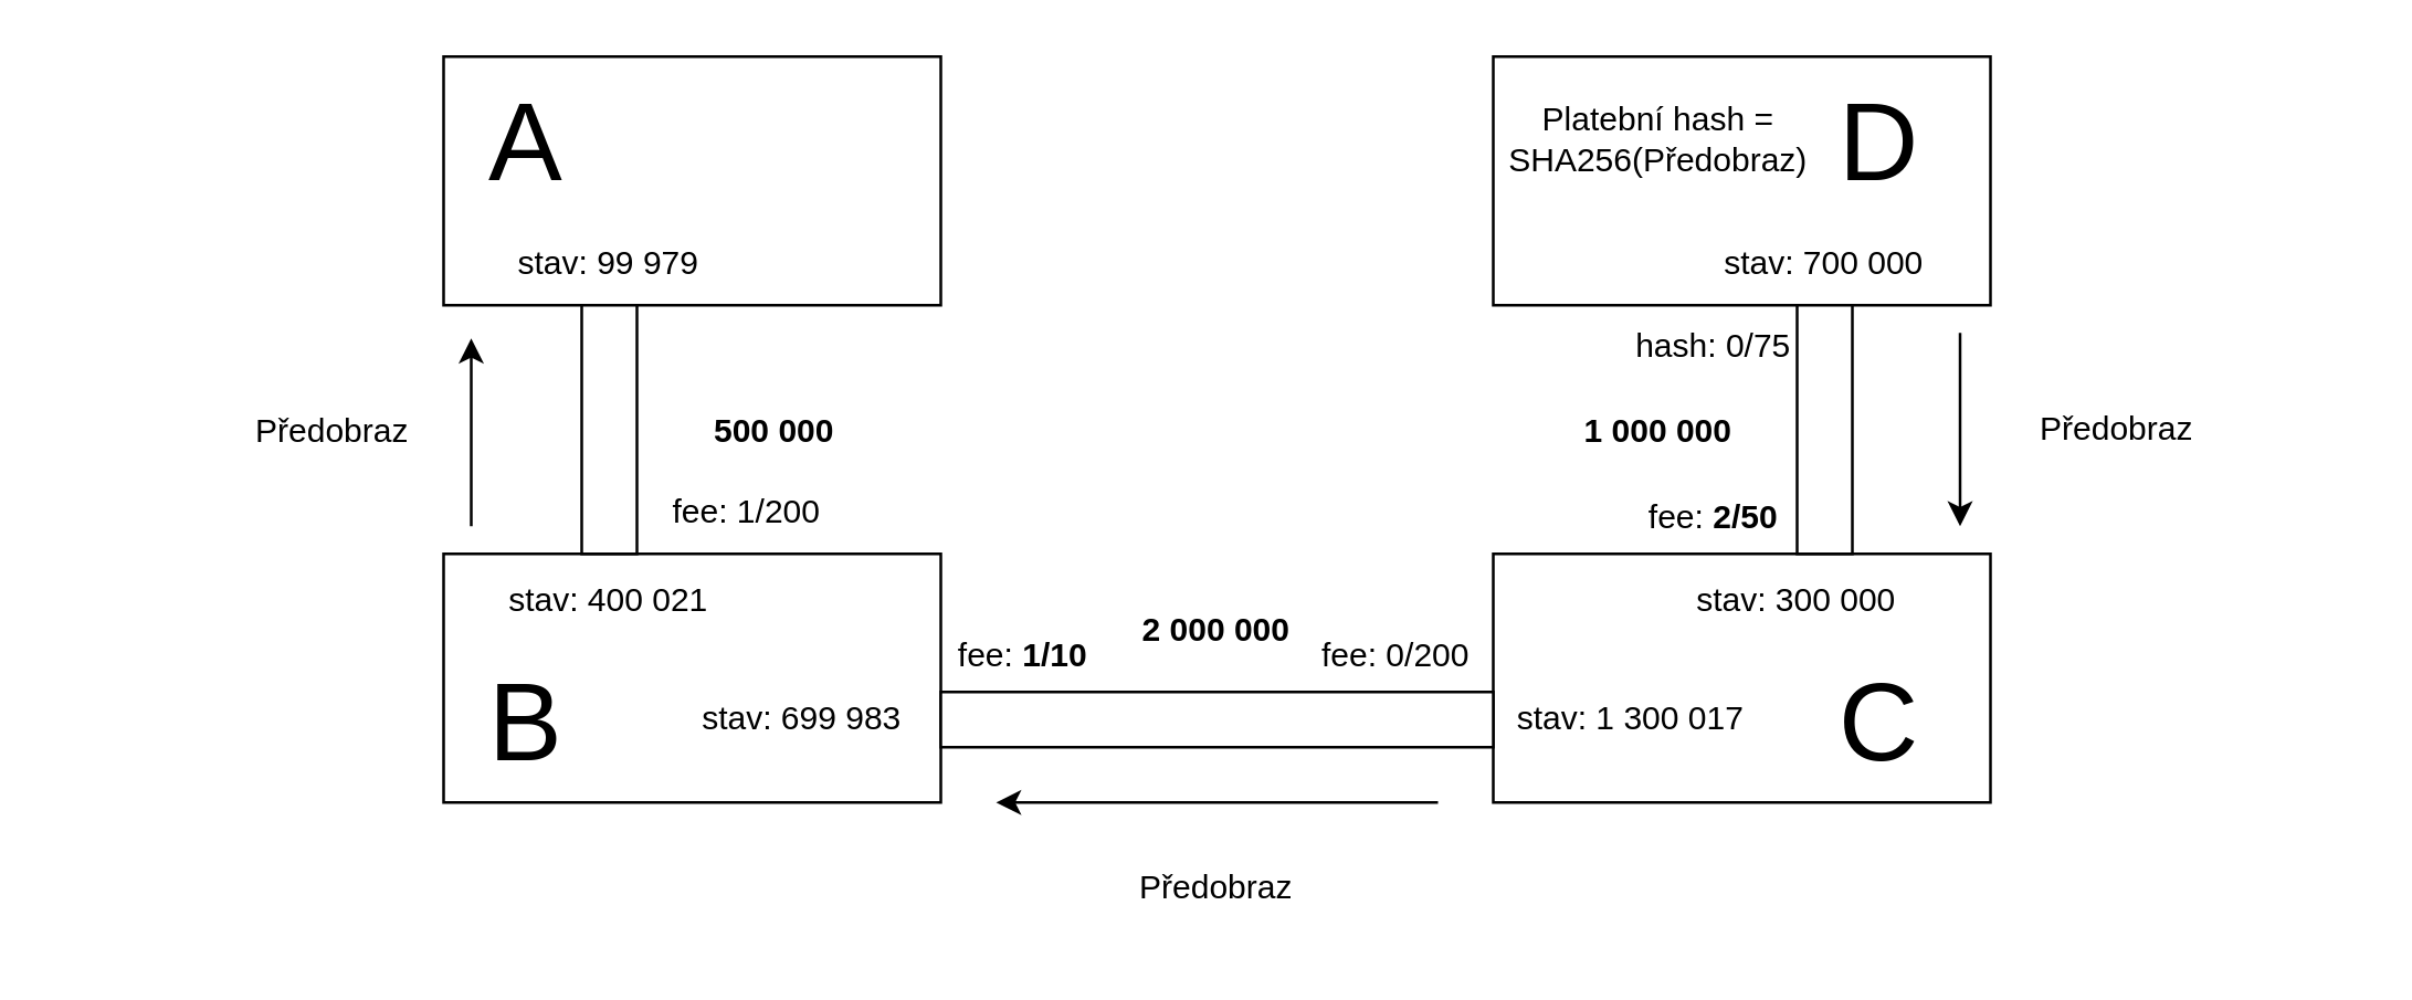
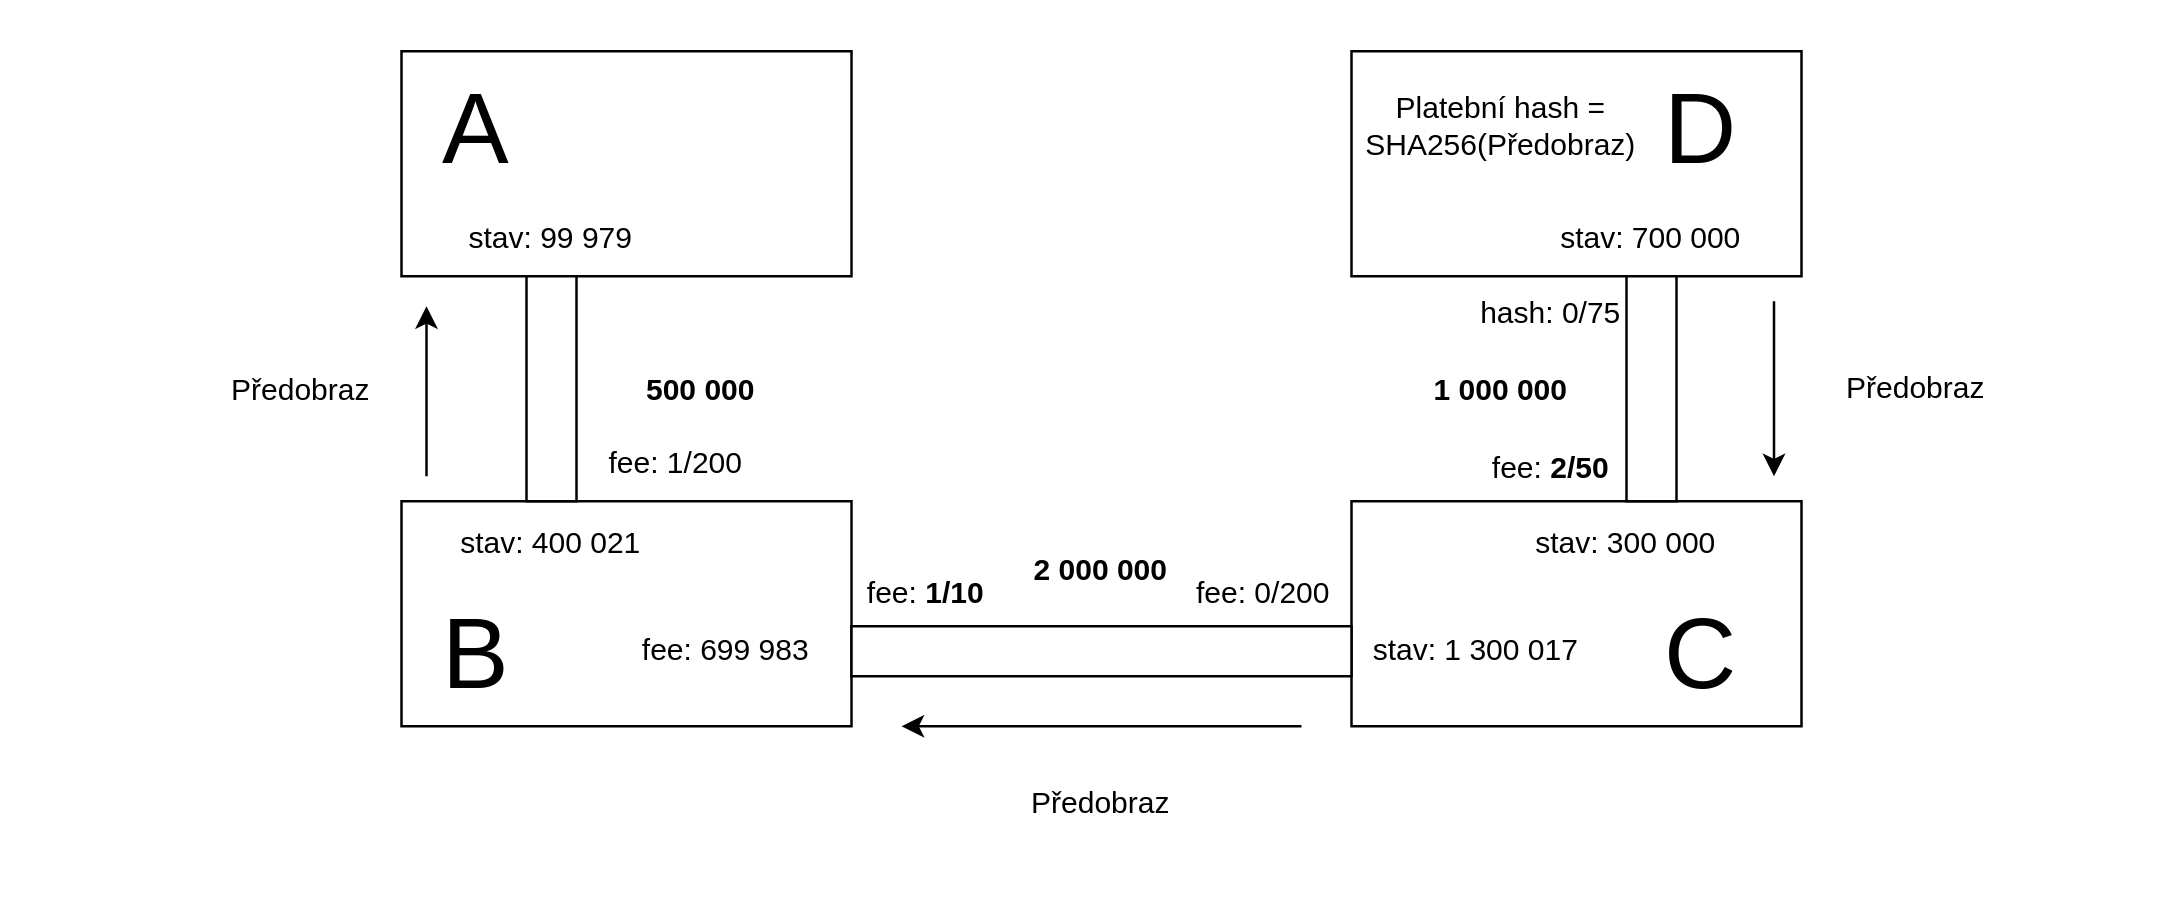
  <mxCell id="0" />
  <mxCell id="1" parent="0" />
  <mxCell id="2" value="" style="rounded=0;whiteSpace=wrap;html=1;" vertex="1" parent="1"><mxGeometry x="160" y="20" width="180" height="90" as="geometry" /></mxCell>
  <mxCell id="3" value="" style="rounded=0;whiteSpace=wrap;html=1;" vertex="1" parent="1"><mxGeometry x="540" y="20" width="180" height="90" as="geometry" /></mxCell>
  <mxCell id="4" value="" style="rounded=0;whiteSpace=wrap;html=1;" vertex="1" parent="1"><mxGeometry x="160" y="200" width="180" height="90" as="geometry" /></mxCell>
  <mxCell id="5" value="" style="rounded=0;whiteSpace=wrap;html=1;" vertex="1" parent="1"><mxGeometry x="540" y="200" width="180" height="90" as="geometry" /></mxCell>
  <mxCell id="6" value="" style="rounded=0;whiteSpace=wrap;html=1;" vertex="1" parent="1"><mxGeometry x="340" y="250" width="200" height="20" as="geometry" /></mxCell>
  <mxCell id="7" value="" style="rounded=0;whiteSpace=wrap;html=1;" vertex="1" parent="1"><mxGeometry x="210" y="110" width="20" height="90" as="geometry" /></mxCell>
  <mxCell id="8" value="" style="rounded=0;whiteSpace=wrap;html=1;" vertex="1" parent="1"><mxGeometry x="650" y="110" width="20" height="90" as="geometry" /></mxCell>
  <mxCell id="9" value="&lt;b&gt;2 000 000&lt;/b&gt;" style="text;html=1;strokeColor=none;fillColor=none;align=center;verticalAlign=middle;whiteSpace=wrap;rounded=0;" vertex="1" parent="1"><mxGeometry x="390" y="218" width="100" height="20" as="geometry" /></mxCell>
  <mxCell id="10" value="&lt;b&gt;500 000&lt;/b&gt;" style="text;html=1;strokeColor=none;fillColor=none;align=center;verticalAlign=middle;whiteSpace=wrap;rounded=0;" vertex="1" parent="1"><mxGeometry x="230" y="146" width="100" height="20" as="geometry" /></mxCell>
  <mxCell id="11" value="&lt;b&gt;1 000 000&lt;/b&gt;" style="text;html=1;strokeColor=none;fillColor=none;align=center;verticalAlign=middle;whiteSpace=wrap;rounded=0;" vertex="1" parent="1"><mxGeometry x="550" y="146" width="100" height="20" as="geometry" /></mxCell>
  <mxCell id="12" value="stav: 99 979" style="text;html=1;strokeColor=none;fillColor=none;align=center;verticalAlign=middle;whiteSpace=wrap;rounded=0;" vertex="1" parent="1"><mxGeometry x="160" y="80" width="120" height="30" as="geometry" /></mxCell>
  <mxCell id="13" value="stav: 400 021" style="text;html=1;strokeColor=none;fillColor=none;align=center;verticalAlign=middle;whiteSpace=wrap;rounded=0;" vertex="1" parent="1"><mxGeometry x="160" y="202" width="120" height="30" as="geometry" /></mxCell>
  <mxCell id="14" value="A" style="text;html=1;strokeColor=none;fillColor=none;align=center;verticalAlign=middle;whiteSpace=wrap;rounded=0;fontSize=40;" vertex="1" parent="1"><mxGeometry x="170" y="40" width="40" height="20" as="geometry" /></mxCell>
  <mxCell id="15" value="D" style="text;html=1;strokeColor=none;fillColor=none;align=center;verticalAlign=middle;whiteSpace=wrap;rounded=0;fontSize=40;" vertex="1" parent="1"><mxGeometry x="660" y="40" width="40" height="20" as="geometry" /></mxCell>
  <mxCell id="16" value="B" style="text;html=1;strokeColor=none;fillColor=none;align=center;verticalAlign=middle;whiteSpace=wrap;rounded=0;fontSize=40;" vertex="1" parent="1"><mxGeometry x="170" y="250" width="40" height="20" as="geometry" /></mxCell>
  <mxCell id="17" value="C" style="text;html=1;strokeColor=none;fillColor=none;align=center;verticalAlign=middle;whiteSpace=wrap;rounded=0;fontSize=40;" vertex="1" parent="1"><mxGeometry x="660" y="250" width="40" height="20" as="geometry" /></mxCell>
- <mxCell id="18" value="stav: 699 983" style="text;html=1;strokeColor=none;fillColor=none;align=center;verticalAlign=middle;whiteSpace=wrap;rounded=0;" vertex="1" parent="1"><mxGeometry x="240" y="245" width="100" height="30" as="geometry" /></mxCell>
+ <mxCell id="18" value="fee: 699 983" style="text;html=1;strokeColor=none;fillColor=none;align=center;verticalAlign=middle;whiteSpace=wrap;rounded=0;" vertex="1" parent="1"><mxGeometry x="240" y="245" width="100" height="30" as="geometry" /></mxCell>
  <mxCell id="19" value="stav: 1 300 017" style="text;html=1;strokeColor=none;fillColor=none;align=center;verticalAlign=middle;whiteSpace=wrap;rounded=0;" vertex="1" parent="1"><mxGeometry x="540" y="245" width="100" height="30" as="geometry" /></mxCell>
  <mxCell id="20" value="stav: 300 000" style="text;html=1;strokeColor=none;fillColor=none;align=center;verticalAlign=middle;whiteSpace=wrap;rounded=0;" vertex="1" parent="1"><mxGeometry x="590" y="202" width="120" height="30" as="geometry" /></mxCell>
  <mxCell id="21" value="stav: 700 000" style="text;html=1;strokeColor=none;fillColor=none;align=center;verticalAlign=middle;whiteSpace=wrap;rounded=0;" vertex="1" parent="1"><mxGeometry x="600" y="80" width="120" height="30" as="geometry" /></mxCell>
  <mxCell id="22" value="fee: 1/200" style="text;html=1;strokeColor=none;fillColor=none;align=center;verticalAlign=middle;whiteSpace=wrap;rounded=0;" vertex="1" parent="1"><mxGeometry x="240" y="170" width="60" height="30" as="geometry" /></mxCell>
  <mxCell id="23" value="fee: &lt;b&gt;1/10&lt;/b&gt;" style="text;html=1;strokeColor=none;fillColor=none;align=center;verticalAlign=middle;whiteSpace=wrap;rounded=0;" vertex="1" parent="1"><mxGeometry x="310" y="222" width="120" height="30" as="geometry" /></mxCell>
  <mxCell id="24" value="fee: 0/200" style="text;html=1;strokeColor=none;fillColor=none;align=center;verticalAlign=middle;whiteSpace=wrap;rounded=0;" vertex="1" parent="1"><mxGeometry x="470" y="222" width="70" height="30" as="geometry" /></mxCell>
  <mxCell id="25" value="fee: &lt;b&gt;2/50&lt;/b&gt;" style="text;html=1;strokeColor=none;fillColor=none;align=center;verticalAlign=middle;whiteSpace=wrap;rounded=0;" vertex="1" parent="1"><mxGeometry x="560" y="172" width="120" height="30" as="geometry" /></mxCell>
  <mxCell id="26" value="hash: 0/75" style="text;html=1;strokeColor=none;fillColor=none;align=center;verticalAlign=middle;whiteSpace=wrap;rounded=0;" vertex="1" parent="1"><mxGeometry x="560" y="110" width="120" height="30" as="geometry" /></mxCell>
  <mxCell id="27" value="" style="endArrow=classic;html=1;fontSize=40;" edge="1" parent="1"><mxGeometry width="50" height="50" relative="1" as="geometry"><mxPoint x="170" y="190" as="sourcePoint" /><mxPoint x="170" y="122" as="targetPoint" /></mxGeometry></mxCell>
  <mxCell id="28" value="Předobraz" style="text;strokeColor=none;fillColor=none;align=center;verticalAlign=middle;rounded=0;fontSize=12;spacing=2;" vertex="1" parent="1"><mxGeometry x="20" y="135" width="200" height="40" as="geometry" /></mxCell>
  <mxCell id="29" value="Platební hash = SHA256(Předobraz)" style="text;html=1;strokeColor=none;fillColor=none;align=center;verticalAlign=middle;whiteSpace=wrap;rounded=0;fontSize=12;" vertex="1" parent="1"><mxGeometry x="580" y="40" width="40" height="20" as="geometry" /></mxCell>
  <mxCell id="30" value="" style="endArrow=classic;html=1;fontSize=40;" edge="1" parent="1"><mxGeometry width="50" height="50" relative="1" as="geometry"><mxPoint x="709" y="120" as="sourcePoint" /><mxPoint x="709" y="190" as="targetPoint" /></mxGeometry></mxCell>
  <mxCell id="31" value="Předobraz" style="text;strokeColor=none;fillColor=none;align=center;verticalAlign=middle;rounded=0;fontSize=12;spacing=2;" vertex="1" parent="1"><mxGeometry x="681" y="134" width="170" height="40" as="geometry" /></mxCell>
  <mxCell id="32" value="Předobraz" style="text;strokeColor=none;fillColor=none;align=center;verticalAlign=middle;rounded=0;fontSize=12;spacing=2;" vertex="1" parent="1"><mxGeometry x="340" y="300" width="200" height="40" as="geometry" /></mxCell>
  <mxCell id="33" value="" style="endArrow=classic;html=1;fontSize=40;" edge="1" parent="1"><mxGeometry width="50" height="50" relative="1" as="geometry"><mxPoint x="520" y="290" as="sourcePoint" /><mxPoint x="360" y="290" as="targetPoint" /></mxGeometry></mxCell>
